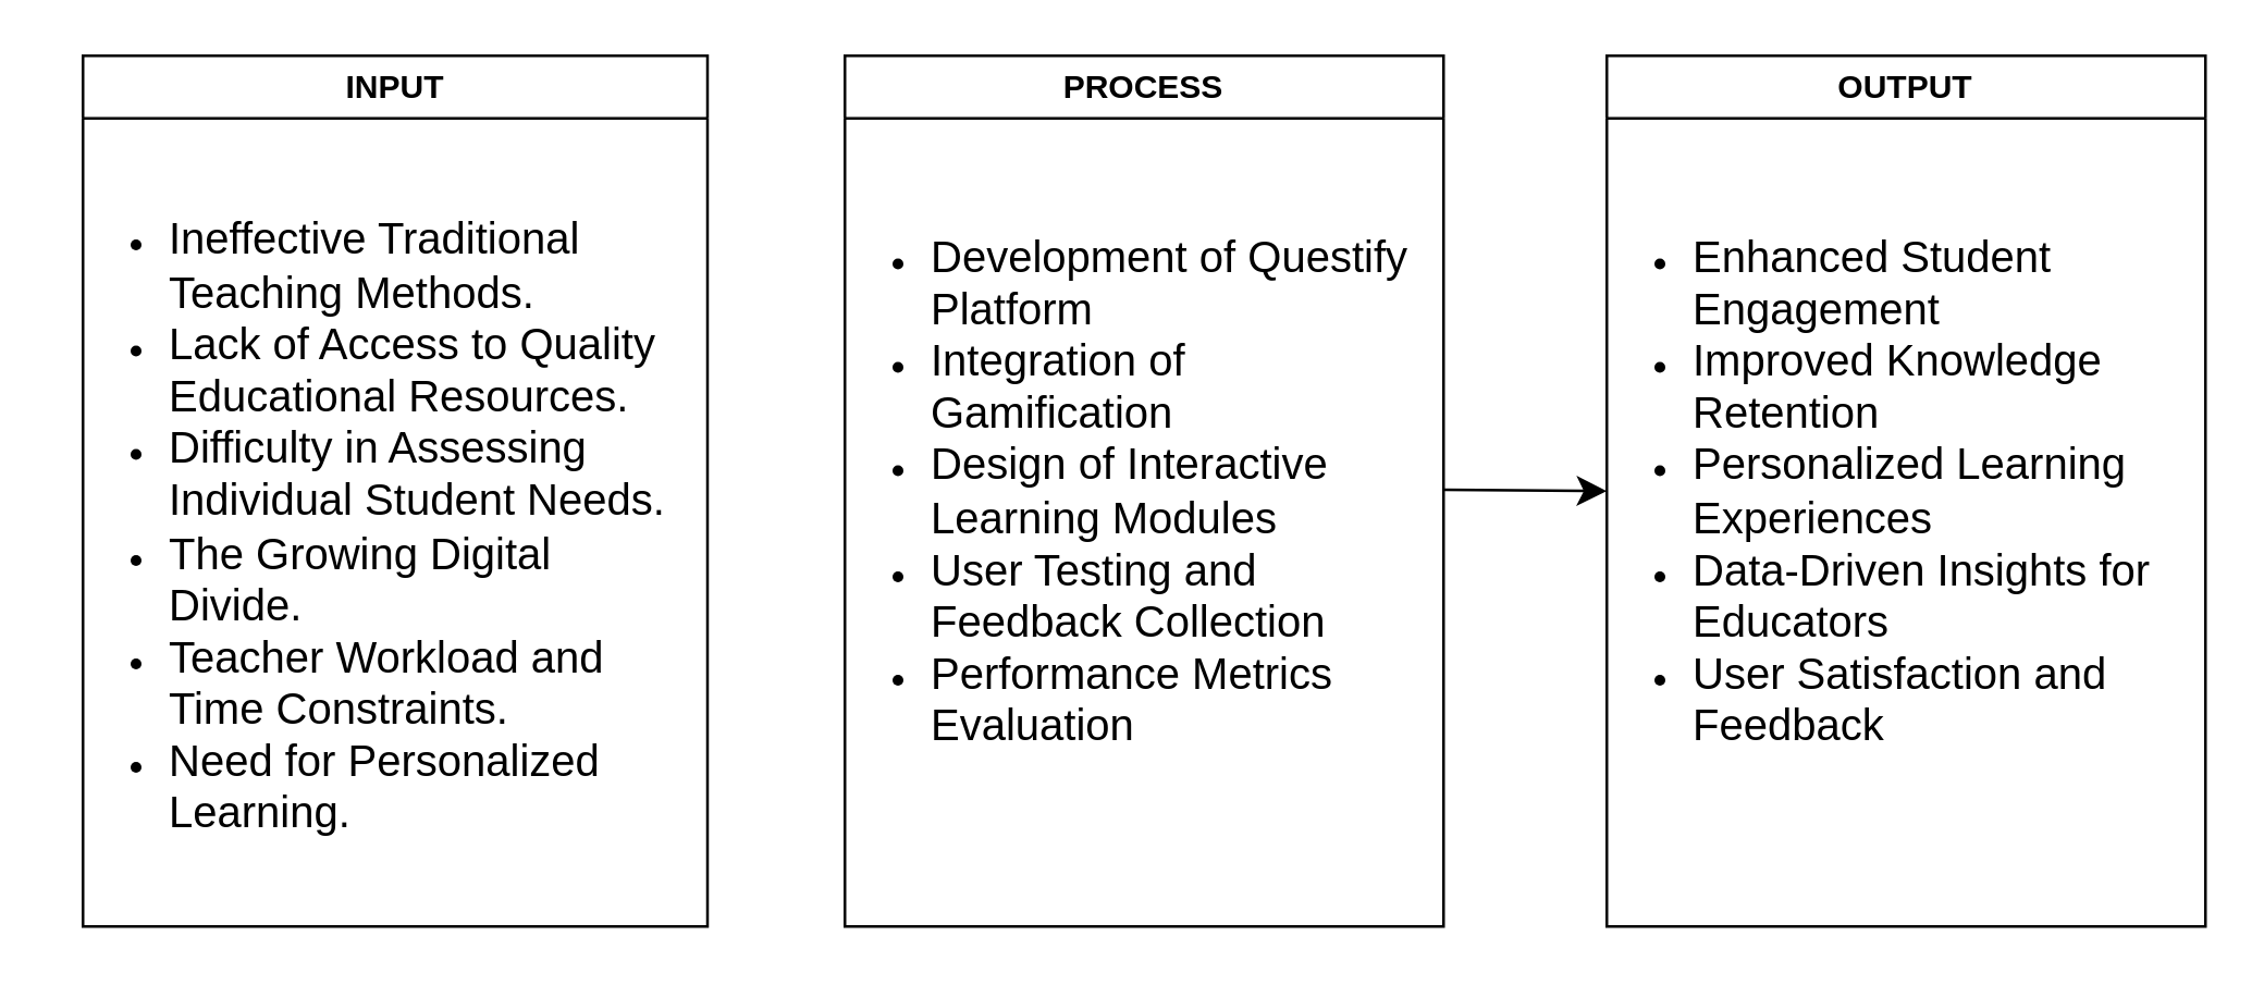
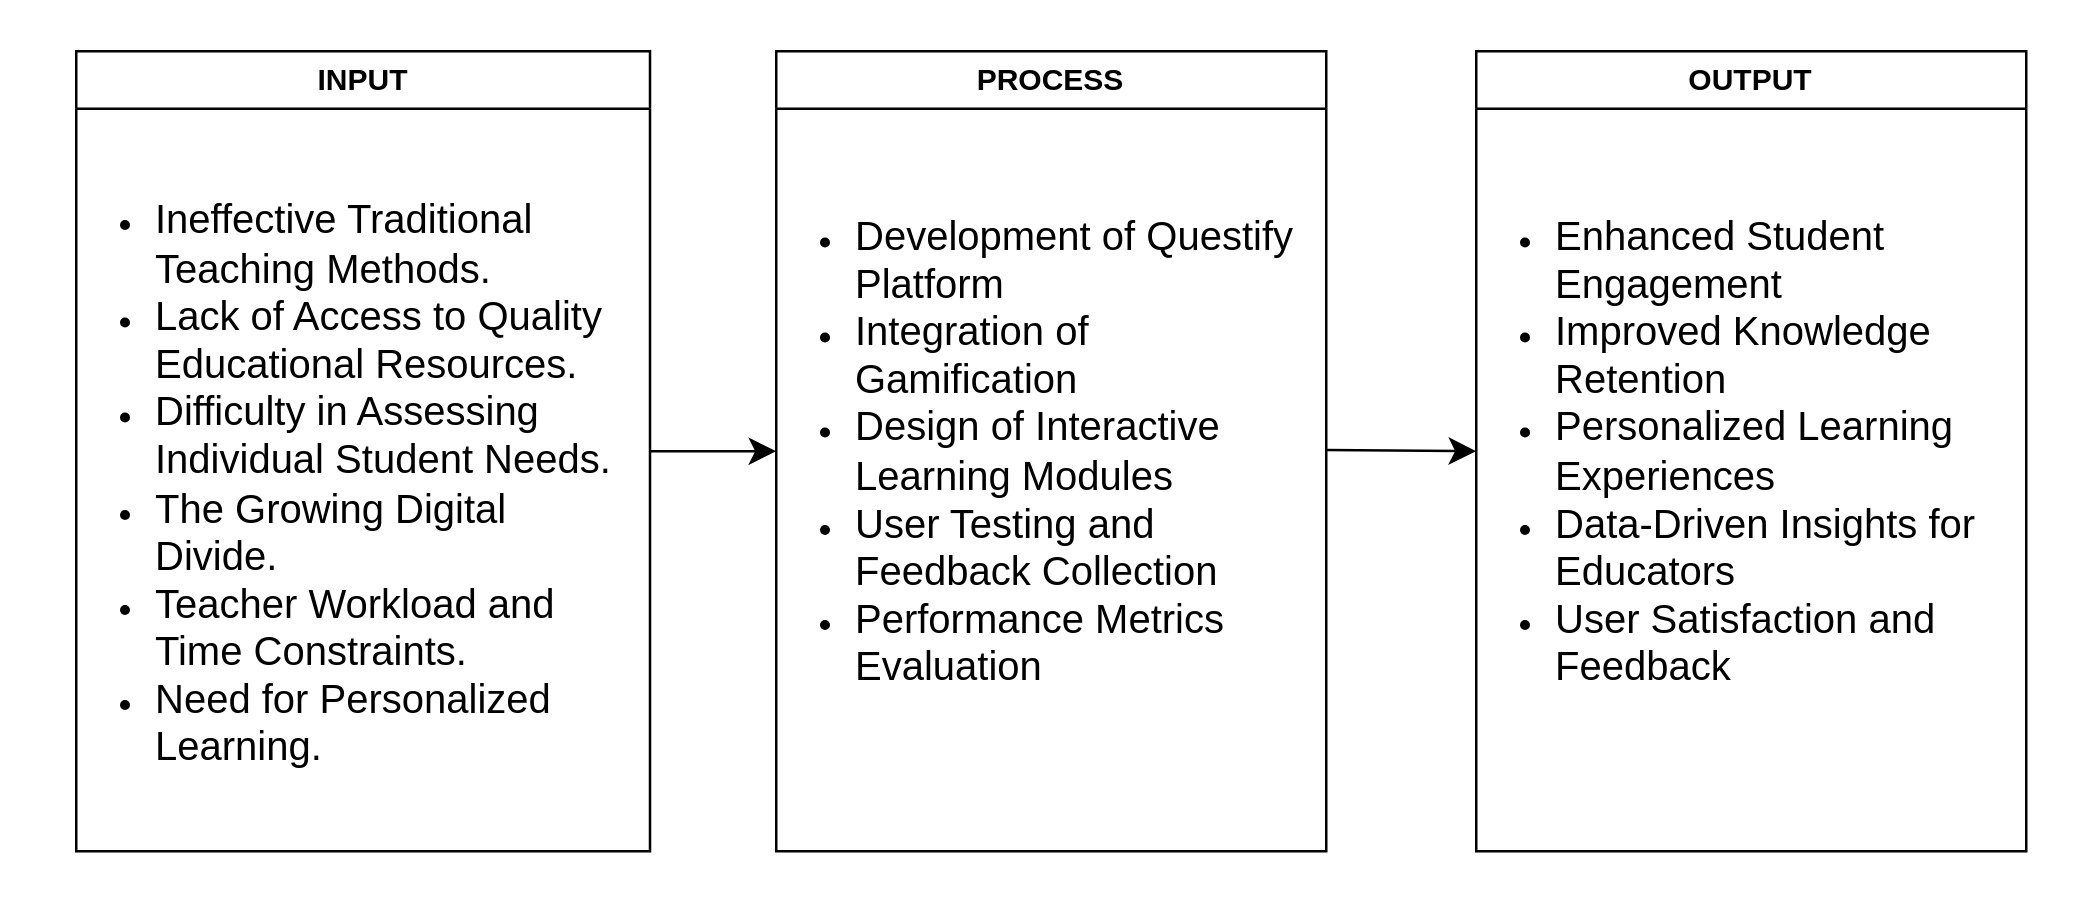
  <mxCell id="0" />
  <mxCell id="1" parent="0" />
  <mxCell id="2" value="INPUT" style="swimlane;whiteSpace=wrap;html=1;" vertex="1" parent="1"><mxGeometry x="30" y="20" width="229.5" height="320" as="geometry" /></mxCell>
  <mxCell id="3" value="PROCESS" style="swimlane;whiteSpace=wrap;html=1;" vertex="1" parent="1"><mxGeometry x="310" y="20" width="220" height="320" as="geometry" /></mxCell>
  <mxCell id="4" value="&lt;ul&gt;&lt;li&gt;&lt;font style=&quot;font-size: 16px;&quot;&gt;Development of Questify Platform&lt;/font&gt;&lt;/li&gt;&lt;li&gt;&lt;font style=&quot;font-size: 16px;&quot;&gt;Integration of Gamification&lt;/font&gt;&lt;/li&gt;&lt;li&gt;&lt;font style=&quot;font-size: 16px;&quot;&gt;Design of Interactive Learning Modules&lt;/font&gt;&lt;/li&gt;&lt;li&gt;&lt;font style=&quot;font-size: 16px;&quot;&gt;User Testing and Feedback Collection&lt;/font&gt;&lt;/li&gt;&lt;li&gt;&lt;font style=&quot;font-size: 16px;&quot;&gt;Performance Metrics Evaluation&lt;/font&gt;&lt;/li&gt;&lt;/ul&gt;" style="text;html=1;align=left;verticalAlign=middle;whiteSpace=wrap;rounded=0;" vertex="1" parent="3"><mxGeometry x="-10" y="77.5" width="220" height="165" as="geometry" /></mxCell>
  <mxCell id="5" value="OUTPUT" style="swimlane;whiteSpace=wrap;html=1;" vertex="1" parent="1"><mxGeometry x="590" y="20" width="220" height="320" as="geometry" /></mxCell>
  <mxCell id="6" value="&lt;ul&gt;&lt;li&gt;&lt;font style=&quot;font-size: 16px;&quot;&gt;Enhanced Student Engagement&lt;/font&gt;&lt;/li&gt;&lt;li&gt;&lt;font style=&quot;font-size: 16px;&quot;&gt;Improved Knowledge Retention&lt;/font&gt;&lt;/li&gt;&lt;li&gt;&lt;font style=&quot;font-size: 16px;&quot;&gt;Personalized Learning Experiences&lt;/font&gt;&lt;/li&gt;&lt;li&gt;&lt;font style=&quot;font-size: 16px;&quot;&gt;Data-Driven Insights for Educators&lt;/font&gt;&lt;/li&gt;&lt;li&gt;&lt;font style=&quot;font-size: 16px;&quot;&gt;User Satisfaction and Feedback&lt;/font&gt;&lt;/li&gt;&lt;/ul&gt;" style="text;html=1;align=left;verticalAlign=middle;whiteSpace=wrap;rounded=0;" vertex="1" parent="5"><mxGeometry x="-10" y="77.5" width="220" height="165" as="geometry" /></mxCell>
+ <mxCell id="7" value="" style="endArrow=classic;html=1;rounded=0;fontSize=12;startSize=8;endSize=8;curved=1;exitX=1;exitY=0.5;exitDx=0;exitDy=0;entryX=0;entryY=0.5;entryDx=0;entryDy=0;" edge="1" parent="1" source="2" target="3"><mxGeometry width="50" height="50" relative="1" as="geometry"><mxPoint x="510" y="330" as="sourcePoint" /><mxPoint x="560" y="280" as="targetPoint" /></mxGeometry></mxCell>
  <mxCell id="8" value="" style="endArrow=classic;html=1;rounded=0;fontSize=12;startSize=8;endSize=8;curved=1;exitX=1;exitY=0.5;exitDx=0;exitDy=0;" edge="1" parent="1"><mxGeometry width="50" height="50" relative="1" as="geometry"><mxPoint x="530" y="179.5" as="sourcePoint" /><mxPoint x="590" y="180" as="targetPoint" /></mxGeometry></mxCell>
  <mxCell id="9" value="&lt;ul&gt;&lt;li&gt;&lt;font style=&quot;font-size: 16px;&quot;&gt;Ineffective Traditional Teaching Methods.&lt;/font&gt;&lt;/li&gt;&lt;li&gt;&lt;font style=&quot;font-size: 16px;&quot;&gt;Lack of Access to Quality Educational Resources.&amp;nbsp;&lt;/font&gt;&lt;/li&gt;&lt;li&gt;&lt;font style=&quot;font-size: 16px;&quot;&gt;Difficulty in Assessing Individual Student Needs.&amp;nbsp;&lt;/font&gt;&lt;/li&gt;&lt;li&gt;&lt;font style=&quot;font-size: 16px;&quot;&gt;The Growing Digital Divide.&amp;nbsp;&lt;/font&gt;&lt;/li&gt;&lt;li&gt;&lt;font style=&quot;font-size: 16px;&quot;&gt;Teacher Workload and Time Constraints.&amp;nbsp;&lt;/font&gt;&lt;/li&gt;&lt;li&gt;&lt;font style=&quot;font-size: 16px;&quot;&gt;Need for Personalized Learning.&lt;/font&gt;&lt;/li&gt;&lt;/ul&gt;" style="text;html=1;align=left;verticalAlign=middle;whiteSpace=wrap;rounded=0;" vertex="1" parent="1"><mxGeometry x="20" y="110" width="240" height="165" as="geometry" /></mxCell>
